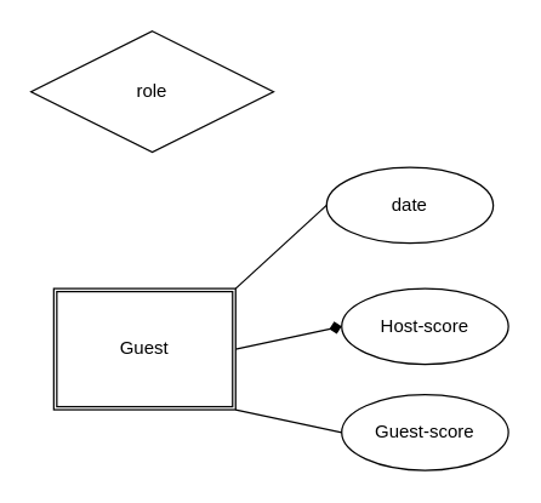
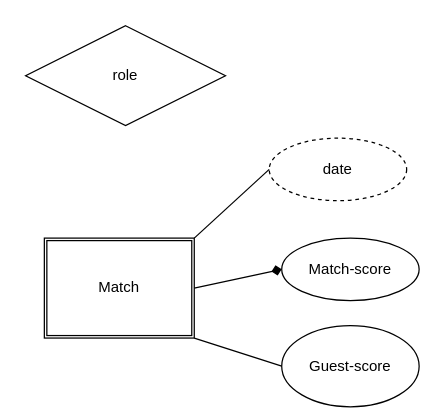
  <mxCell id="0" />
  <mxCell id="1" parent="0" />
- <mxCell id="2" value="Guest" style="shape=ext;double=1;rounded=0;whiteSpace=wrap;html=1;" vertex="1" parent="1"><mxGeometry x="35" y="190" width="120" height="80" as="geometry" /></mxCell>
- <mxCell id="3" value="date" style="ellipse;whiteSpace=wrap;html=1;" vertex="1" parent="1"><mxGeometry x="215" y="110" width="110" height="50" as="geometry" /></mxCell>
+ <mxCell id="2" value="Match" style="shape=ext;double=1;rounded=0;whiteSpace=wrap;html=1;" vertex="1" parent="1"><mxGeometry x="35" y="190" width="120" height="80" as="geometry" /></mxCell>
+ <mxCell id="3" value="date" style="ellipse;whiteSpace=wrap;html=1;dashed=1;" vertex="1" parent="1"><mxGeometry x="215" y="110" width="110" height="50" as="geometry" /></mxCell>
  <mxCell id="4" value="" style="endArrow=none;html=1;rounded=0;entryX=0;entryY=0.5;entryDx=0;entryDy=0;" edge="1" parent="1" target="3"><mxGeometry width="50" height="50" relative="1" as="geometry"><mxPoint x="155" y="190" as="sourcePoint" /><mxPoint x="205" y="140" as="targetPoint" /></mxGeometry></mxCell>
- <mxCell id="5" value="Host-score" style="ellipse;whiteSpace=wrap;html=1;" vertex="1" parent="1"><mxGeometry x="225" y="190" width="110" height="50" as="geometry" /></mxCell>
+ <mxCell id="5" value="Match-score" style="ellipse;whiteSpace=wrap;html=1;" vertex="1" parent="1"><mxGeometry x="225" y="190" width="110" height="50" as="geometry" /></mxCell>
  <mxCell id="6" value="" style="endArrow=diamond;html=1;rounded=0;entryX=0;entryY=0.5;entryDx=0;entryDy=0;exitX=1;exitY=0.5;exitDx=0;exitDy=0;" edge="1" parent="1" source="2" target="5"><mxGeometry width="50" height="50" relative="1" as="geometry"><mxPoint x="165" y="250" as="sourcePoint" /><mxPoint x="215" y="200" as="targetPoint" /><Array as="points" /></mxGeometry></mxCell>
- <mxCell id="7" value="Guest-score" style="ellipse;whiteSpace=wrap;html=1;" vertex="1" parent="1"><mxGeometry x="225" y="260" width="110" height="50" as="geometry" /></mxCell>
+ <mxCell id="7" value="Guest-score" style="ellipse;whiteSpace=wrap;html=1;" vertex="1" parent="1"><mxGeometry x="225" y="260" width="110" height="65" as="geometry" /></mxCell>
  <mxCell id="8" value="" style="endArrow=none;html=1;rounded=0;entryX=0;entryY=0.5;entryDx=0;entryDy=0;exitX=1;exitY=0.5;exitDx=0;exitDy=0;" edge="1" parent="1" target="7"><mxGeometry width="50" height="50" relative="1" as="geometry"><mxPoint x="155" y="270" as="sourcePoint" /><mxPoint x="225" y="255" as="targetPoint" /><Array as="points" /></mxGeometry></mxCell>
  <mxCell id="9" value="role" style="rhombus;whiteSpace=wrap;html=1;" vertex="1" parent="1"><mxGeometry x="20" y="20" width="160" height="80" as="geometry" /></mxCell>
